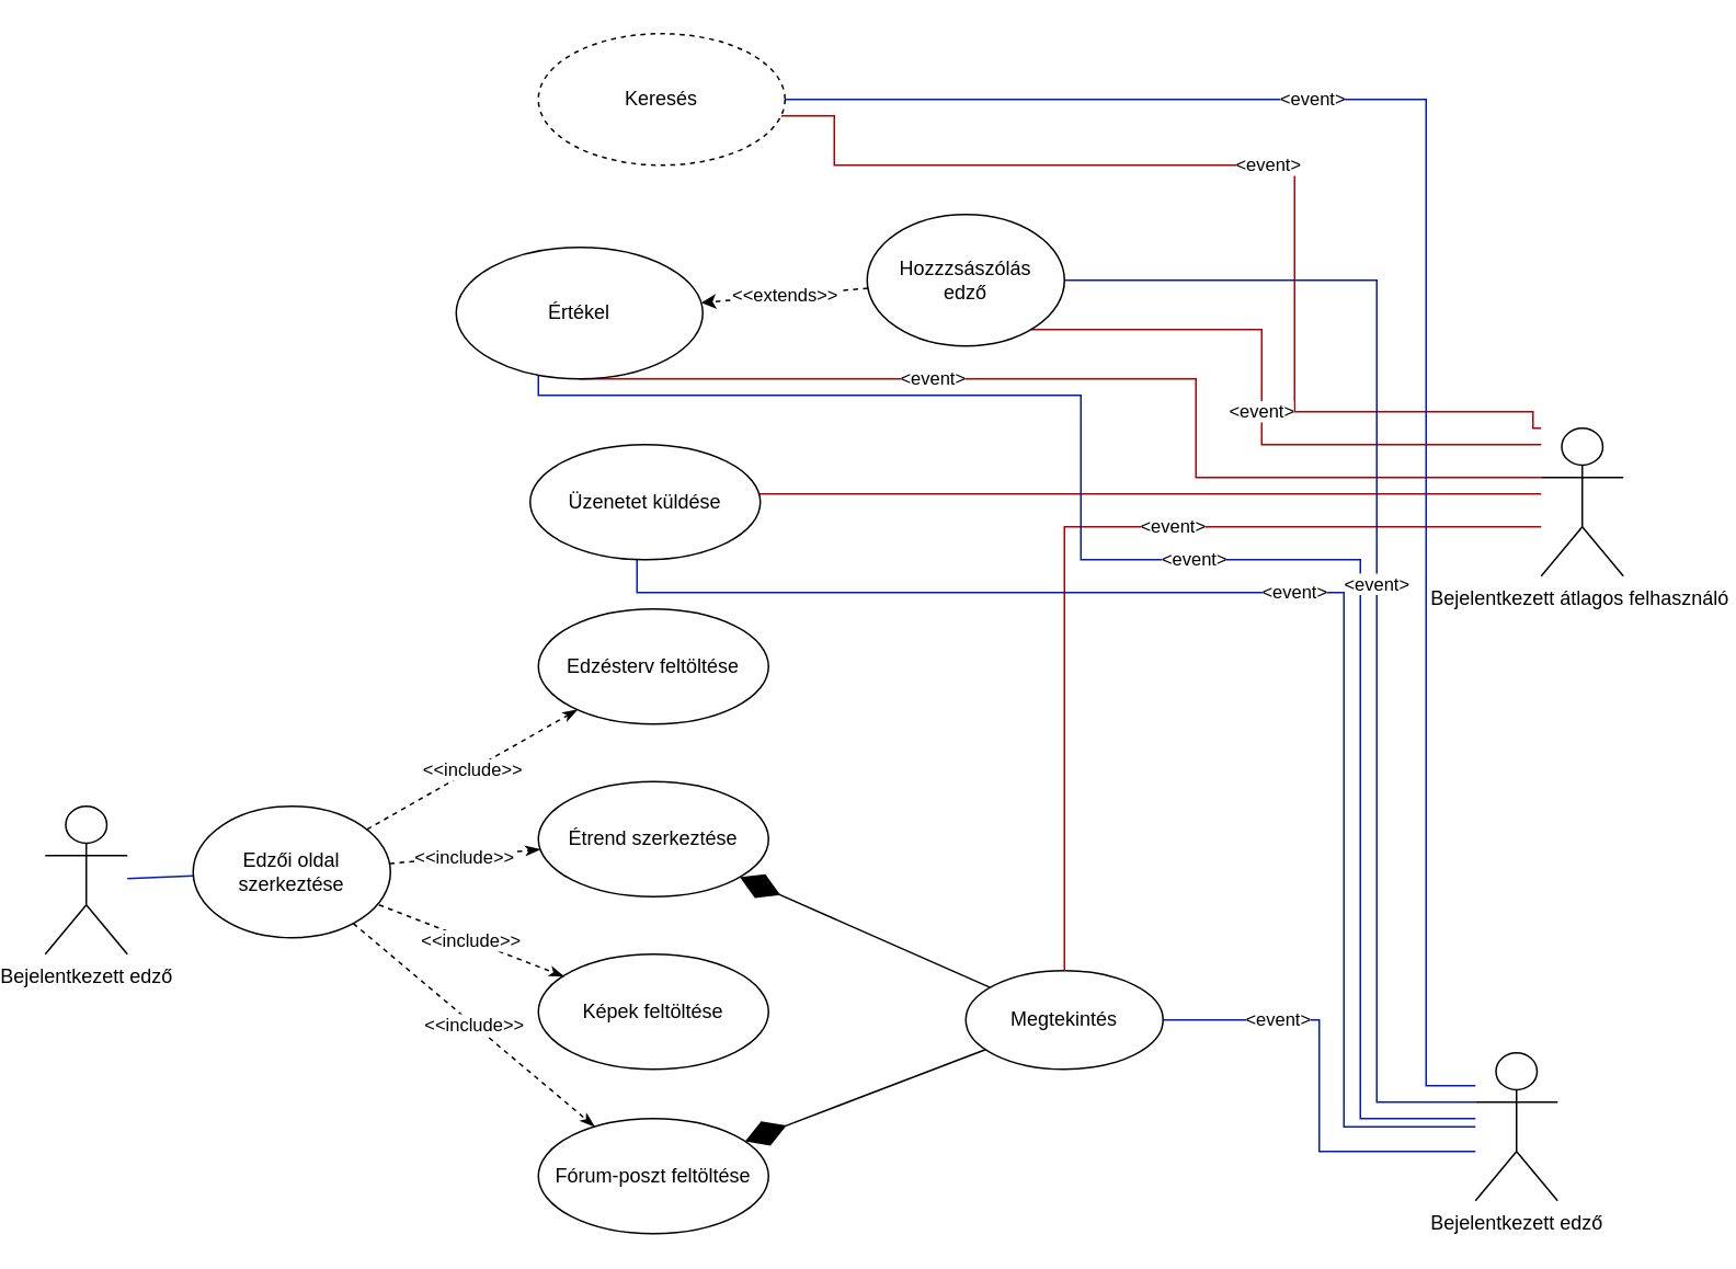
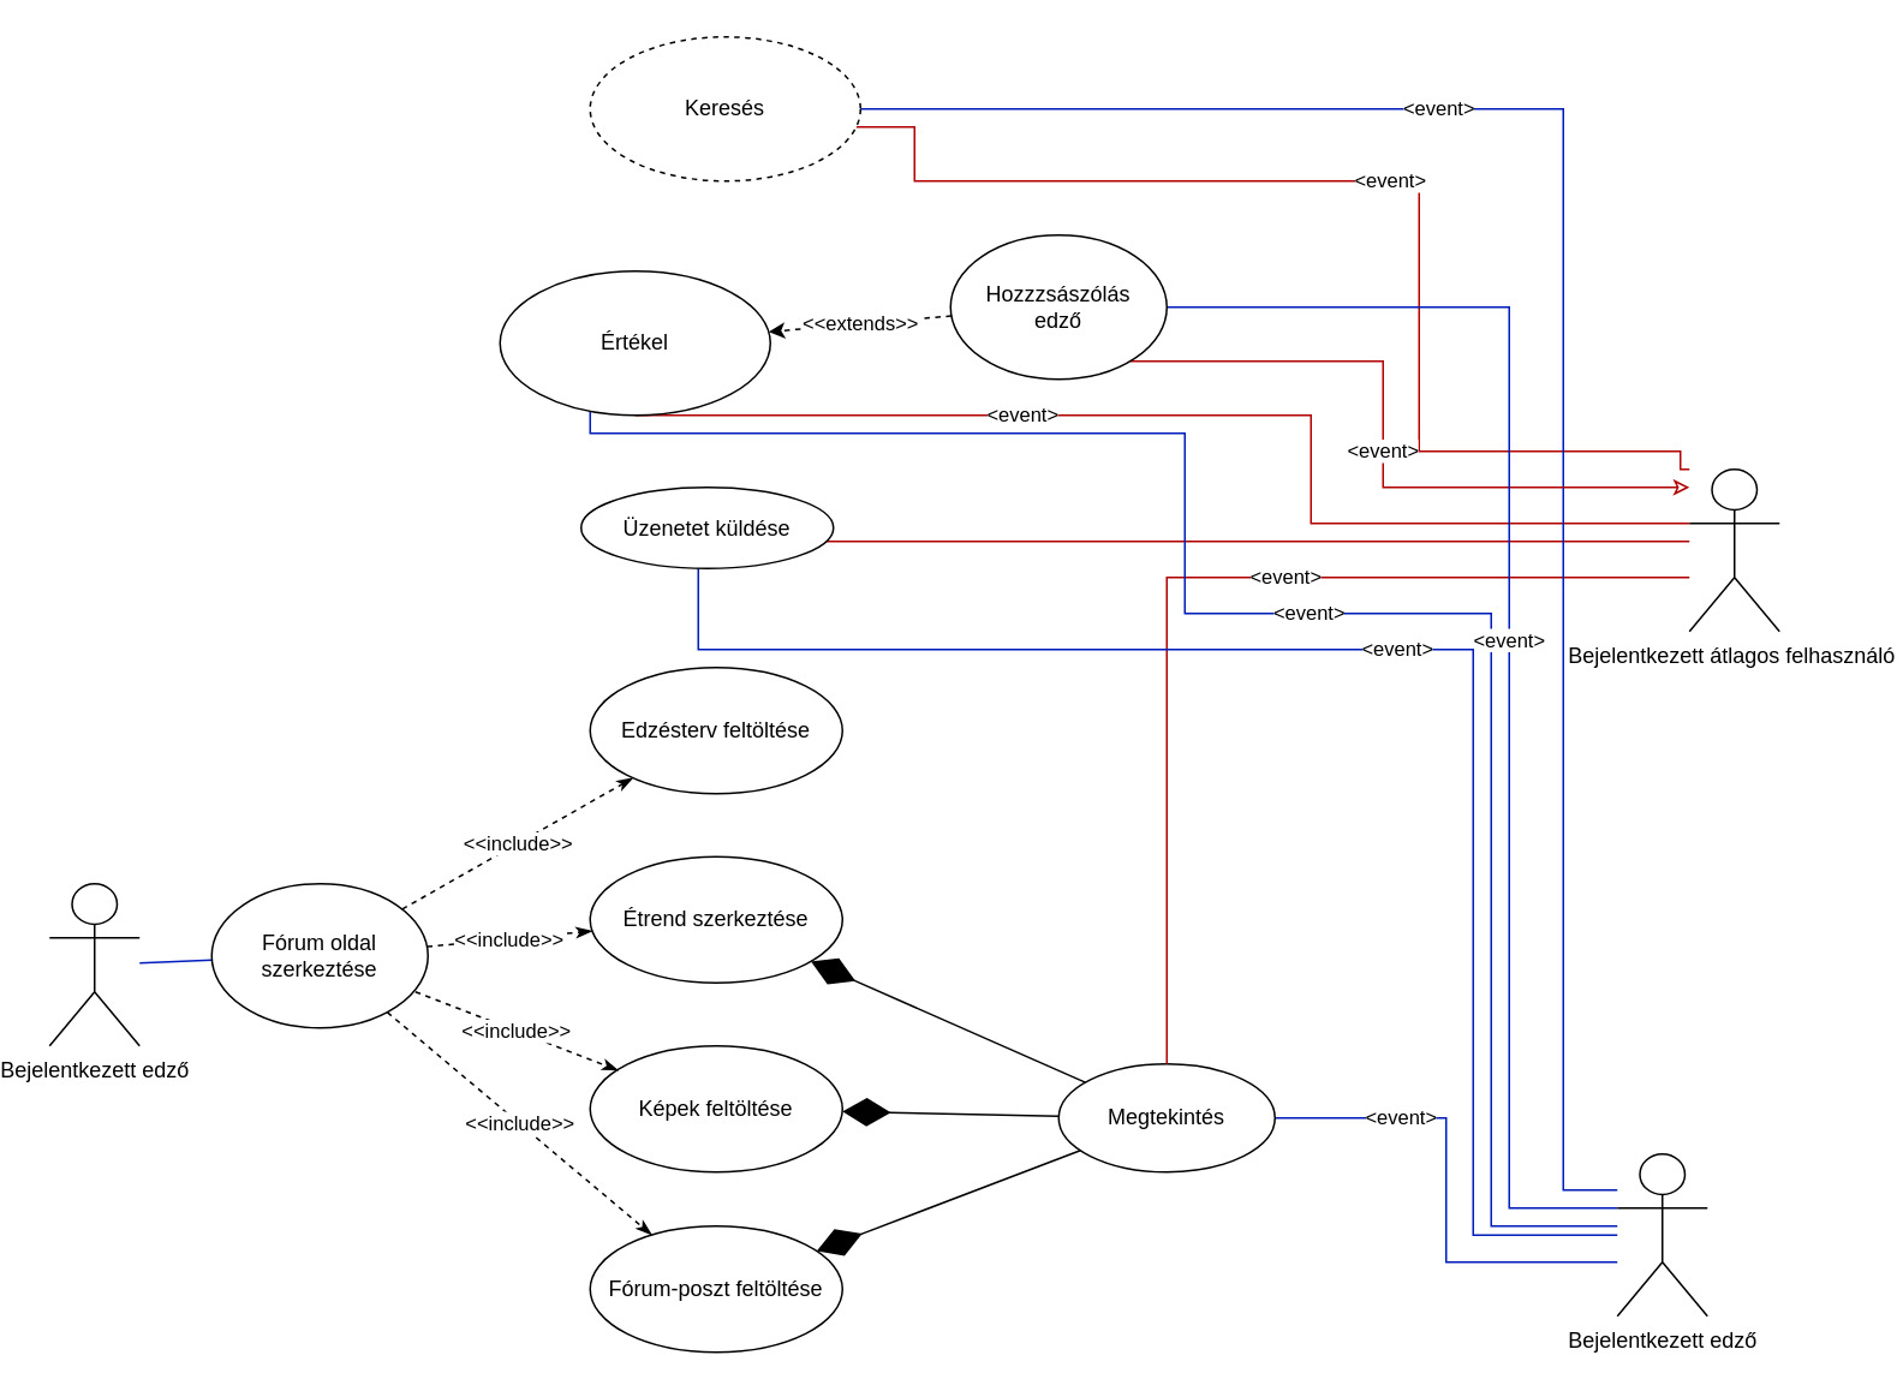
  <mxCell id="0" />
  <mxCell id="1" parent="0" />
  <mxCell id="2" style="edgeStyle=none;rounded=0;orthogonalLoop=1;jettySize=auto;html=1;endArrow=none;endFill=0;fillColor=#0050ef;strokeColor=#001DBC;" parent="1" source="3" target="13" edge="1"><mxGeometry relative="1" as="geometry" /></mxCell>
  <mxCell id="3" value="Bejelentkezett edző" style="shape=umlActor;verticalLabelPosition=bottom;verticalAlign=top;html=1;outlineConnect=0;" parent="1" vertex="1"><mxGeometry x="20" y="490" width="50" height="90" as="geometry" /></mxCell>
  <mxCell id="4" value="&amp;lt;event&amp;gt;" style="edgeStyle=orthogonalEdgeStyle;rounded=0;orthogonalLoop=1;jettySize=auto;html=1;endArrow=none;endFill=0;fillColor=#0050ef;strokeColor=#001DBC;" parent="1" source="5" target="11" edge="1"><mxGeometry x="0.481" relative="1" as="geometry"><Array as="points"><mxPoint x="795" y="700" /><mxPoint x="795" y="620" /></Array><mxPoint as="offset" /></mxGeometry></mxCell>
  <mxCell id="5" value="Bejelentkezett edző" style="shape=umlActor;verticalLabelPosition=bottom;verticalAlign=top;html=1;outlineConnect=0;" parent="1" vertex="1"><mxGeometry x="890" y="640" width="50" height="90" as="geometry" /></mxCell>
  <mxCell id="6" value="Bejelentkezett átlagos felhasználó&amp;nbsp;" style="shape=umlActor;verticalLabelPosition=bottom;verticalAlign=top;html=1;outlineConnect=0;" parent="1" vertex="1"><mxGeometry x="930" y="260" width="50" height="90" as="geometry" /></mxCell>
  <mxCell id="7" value="Étrend szerkeztése" style="ellipse;whiteSpace=wrap;html=1;" parent="1" vertex="1"><mxGeometry x="320" y="475" width="140" height="70" as="geometry" /></mxCell>
  <mxCell id="8" value="Edzésterv feltöltése" style="ellipse;whiteSpace=wrap;html=1;" parent="1" vertex="1"><mxGeometry x="320" y="370" width="140" height="70" as="geometry" /></mxCell>
  <mxCell id="9" value="Fórum-poszt feltöltése" style="ellipse;whiteSpace=wrap;html=1;" parent="1" vertex="1"><mxGeometry x="320" y="680" width="140" height="70" as="geometry" /></mxCell>
  <mxCell id="10" value="Képek feltöltése" style="ellipse;whiteSpace=wrap;html=1;" parent="1" vertex="1"><mxGeometry x="320" y="580" width="140" height="70" as="geometry" /></mxCell>
  <mxCell id="11" value="Megtekintés" style="ellipse;whiteSpace=wrap;html=1;" parent="1" vertex="1"><mxGeometry x="580" y="590" width="120" height="60" as="geometry" /></mxCell>
  <mxCell id="12" value="&amp;lt;event&amp;gt;" style="edgeStyle=orthogonalEdgeStyle;rounded=0;orthogonalLoop=1;jettySize=auto;html=1;endArrow=none;endFill=0;fillColor=#e51400;strokeColor=#B20000;" parent="1" source="6" target="11" edge="1"><mxGeometry x="-0.2" relative="1" as="geometry"><mxPoint x="920" y="420" as="sourcePoint" /><mxPoint x="610" y="550" as="targetPoint" /><Array as="points"><mxPoint x="640" y="320" /></Array><mxPoint as="offset" /></mxGeometry></mxCell>
- <mxCell id="13" value="Edzői oldal szerkeztése" style="ellipse;whiteSpace=wrap;html=1;" parent="1" vertex="1"><mxGeometry x="110" y="490" width="120" height="80" as="geometry" /></mxCell>
+ <mxCell id="13" value="Fórum oldal szerkeztése" style="ellipse;whiteSpace=wrap;html=1;" parent="1" vertex="1"><mxGeometry x="110" y="490" width="120" height="80" as="geometry" /></mxCell>
  <mxCell id="14" value="&amp;lt;&amp;lt;include&amp;gt;&amp;gt;" style="edgeStyle=none;rounded=0;orthogonalLoop=1;jettySize=auto;html=1;endArrow=classicThin;endFill=1;dashed=1;" parent="1" source="13" target="9" edge="1"><mxGeometry relative="1" as="geometry"><mxPoint x="431.851" y="693.833" as="sourcePoint" /><mxPoint x="602.671" y="526.707" as="targetPoint" /></mxGeometry></mxCell>
  <mxCell id="15" value="&amp;lt;&amp;lt;include&amp;gt;&amp;gt;" style="edgeStyle=none;rounded=0;orthogonalLoop=1;jettySize=auto;html=1;endArrow=classicThin;endFill=1;dashed=1;" parent="1" edge="1"><mxGeometry relative="1" as="geometry"><mxPoint x="223" y="549.956" as="sourcePoint" /><mxPoint x="335.63" y="593.586" as="targetPoint" /></mxGeometry></mxCell>
  <mxCell id="16" value="&amp;lt;&amp;lt;include&amp;gt;&amp;gt;" style="edgeStyle=none;rounded=0;orthogonalLoop=1;jettySize=auto;html=1;endArrow=classicThin;endFill=1;dashed=1;" parent="1" source="13" target="7" edge="1"><mxGeometry relative="1" as="geometry"><mxPoint x="451.851" y="713.833" as="sourcePoint" /><mxPoint x="622.671" y="546.707" as="targetPoint" /></mxGeometry></mxCell>
  <mxCell id="17" value="&amp;lt;&amp;lt;include&amp;gt;&amp;gt;" style="edgeStyle=none;rounded=0;orthogonalLoop=1;jettySize=auto;html=1;endArrow=classicThin;endFill=1;dashed=1;" parent="1" source="13" target="8" edge="1"><mxGeometry relative="1" as="geometry"><mxPoint x="461.851" y="723.833" as="sourcePoint" /><mxPoint x="632.671" y="556.707" as="targetPoint" /></mxGeometry></mxCell>
  <mxCell id="18" value="" style="endArrow=diamondThin;endFill=1;endSize=24;html=1;rounded=0;" parent="1" source="11" target="7" edge="1"><mxGeometry width="160" relative="1" as="geometry"><mxPoint x="585.337" y="553.224" as="sourcePoint" /><mxPoint x="460.002" y="506.777" as="targetPoint" /></mxGeometry></mxCell>
  <mxCell id="19" value="" style="endArrow=diamondThin;endFill=1;endSize=24;html=1;rounded=0;" parent="1" source="11" target="9" edge="1"><mxGeometry width="160" relative="1" as="geometry"><mxPoint x="615.337" y="726.444" as="sourcePoint" /><mxPoint x="490.002" y="679.997" as="targetPoint" /></mxGeometry></mxCell>
+ <mxCell id="20" value="" style="endArrow=diamondThin;endFill=1;endSize=24;html=1;rounded=0;" parent="1" source="11" target="10" edge="1"><mxGeometry width="160" relative="1" as="geometry"><mxPoint x="601.637" y="502.244" as="sourcePoint" /><mxPoint x="476.302" y="455.797" as="targetPoint" /></mxGeometry></mxCell>
  <mxCell id="21" style="edgeStyle=orthogonalEdgeStyle;rounded=0;orthogonalLoop=1;jettySize=auto;html=1;endArrow=none;endFill=0;fillColor=#e51400;strokeColor=#B20000;" parent="1" source="23" target="6" edge="1"><mxGeometry relative="1" as="geometry"><mxPoint x="420" y="180" as="sourcePoint" /><Array as="points"><mxPoint x="860" y="300" /><mxPoint x="860" y="300" /></Array></mxGeometry></mxCell>
  <mxCell id="22" value="&amp;lt;event&amp;gt;" style="edgeStyle=orthogonalEdgeStyle;rounded=0;orthogonalLoop=1;jettySize=auto;html=1;endArrow=none;endFill=0;fillColor=#0050ef;strokeColor=#001DBC;" parent="1" source="23" target="5" edge="1"><mxGeometry x="-0.017" relative="1" as="geometry"><Array as="points"><mxPoint x="380" y="360" /><mxPoint x="810" y="360" /><mxPoint x="810" y="685" /></Array><mxPoint as="offset" /></mxGeometry></mxCell>
- <mxCell id="23" value="Üzenetet küldése" style="ellipse;whiteSpace=wrap;html=1;" parent="1" vertex="1"><mxGeometry x="315" y="270" width="140" height="70" as="geometry" /></mxCell>
+ <mxCell id="23" value="Üzenetet küldése" style="ellipse;whiteSpace=wrap;html=1;" parent="1" vertex="1"><mxGeometry x="315" y="270" width="140" height="45" as="geometry" /></mxCell>
  <mxCell id="24" style="edgeStyle=orthogonalEdgeStyle;rounded=0;orthogonalLoop=1;jettySize=auto;html=1;endArrow=none;endFill=0;fillColor=#e51400;strokeColor=#B20000;" parent="1" source="27" target="6" edge="1"><mxGeometry relative="1" as="geometry"><mxPoint x="700" y="260" as="targetPoint" /><Array as="points"><mxPoint x="720" y="230" /><mxPoint x="720" y="290" /></Array><mxPoint x="640" y="230" as="sourcePoint" /></mxGeometry></mxCell>
  <mxCell id="25" value="&amp;lt;event&amp;gt;" style="edgeLabel;html=1;align=center;verticalAlign=middle;resizable=0;points=[];" parent="24" vertex="1" connectable="0"><mxGeometry x="-0.804" y="1" relative="1" as="geometry"><mxPoint x="151" as="offset" /></mxGeometry></mxCell>
  <mxCell id="26" value="&amp;lt;event&amp;gt;" style="edgeStyle=orthogonalEdgeStyle;rounded=0;orthogonalLoop=1;jettySize=auto;html=1;endArrow=none;endFill=0;fillColor=#0050ef;strokeColor=#001DBC;" parent="1" source="27" target="5" edge="1"><mxGeometry relative="1" as="geometry"><mxPoint x="600" y="240" as="sourcePoint" /><Array as="points"><mxPoint x="320" y="240" /><mxPoint x="650" y="240" /><mxPoint x="650" y="340" /><mxPoint x="820" y="340" /><mxPoint x="820" y="680" /></Array></mxGeometry></mxCell>
  <mxCell id="27" value="Értékel" style="ellipse;whiteSpace=wrap;html=1;" parent="1" vertex="1"><mxGeometry x="270" y="150" width="150" height="80" as="geometry" /></mxCell>
  <mxCell id="28" value="&amp;lt;event&amp;gt;" style="rounded=0;orthogonalLoop=1;jettySize=auto;html=1;endArrow=none;endFill=0;fillColor=#e51400;strokeColor=#B20000;edgeStyle=orthogonalEdgeStyle;" parent="1" source="30" target="6" edge="1"><mxGeometry relative="1" as="geometry"><Array as="points"><mxPoint x="500" y="70" /><mxPoint x="500" y="100" /><mxPoint x="780" y="100" /><mxPoint x="780" y="250" /><mxPoint x="925" y="250" /><mxPoint x="925" y="260" /></Array></mxGeometry></mxCell>
  <mxCell id="29" value="&amp;lt;event&amp;gt;" style="edgeStyle=orthogonalEdgeStyle;rounded=0;orthogonalLoop=1;jettySize=auto;html=1;endArrow=none;endFill=0;fillColor=#0050ef;strokeColor=#001DBC;" parent="1" source="30" target="5" edge="1"><mxGeometry x="-0.37" relative="1" as="geometry"><Array as="points"><mxPoint x="860" y="60" /><mxPoint x="860" y="660" /></Array><mxPoint as="offset" /></mxGeometry></mxCell>
  <mxCell id="30" value="Keresés" style="ellipse;whiteSpace=wrap;html=1;dashed=1;" parent="1" vertex="1"><mxGeometry x="320" y="20" width="150" height="80" as="geometry" /></mxCell>
  <mxCell id="31" value="&amp;lt;&amp;lt;extends&amp;gt;&amp;gt;" style="rounded=0;orthogonalLoop=1;jettySize=auto;html=1;dashed=1;" parent="1" source="34" target="27" edge="1"><mxGeometry relative="1" as="geometry" /></mxCell>
- <mxCell id="32" value="&amp;lt;event&amp;gt;" style="edgeStyle=orthogonalEdgeStyle;rounded=0;orthogonalLoop=1;jettySize=auto;html=1;endArrow=none;endFill=0;fillColor=#e51400;strokeColor=#B20000;" parent="1" source="34" target="6" edge="1"><mxGeometry relative="1" as="geometry"><Array as="points"><mxPoint x="760" y="200" /><mxPoint x="760" y="270" /></Array></mxGeometry></mxCell>
+ <mxCell id="32" value="&amp;lt;event&amp;gt;" style="edgeStyle=orthogonalEdgeStyle;rounded=0;orthogonalLoop=1;jettySize=auto;html=1;endArrow=classic;endFill=0;fillColor=#e51400;strokeColor=#B20000;" parent="1" source="34" target="6" edge="1"><mxGeometry relative="1" as="geometry"><Array as="points"><mxPoint x="760" y="200" /><mxPoint x="760" y="270" /></Array></mxGeometry></mxCell>
  <mxCell id="33" value="&amp;lt;event&amp;gt;" style="edgeStyle=orthogonalEdgeStyle;rounded=0;orthogonalLoop=1;jettySize=auto;html=1;exitX=1;exitY=0.5;exitDx=0;exitDy=0;endArrow=none;endFill=0;fillColor=#0050ef;strokeColor=#001DBC;" parent="1" source="34" target="5" edge="1"><mxGeometry relative="1" as="geometry"><Array as="points"><mxPoint x="830" y="170" /><mxPoint x="830" y="670" /></Array></mxGeometry></mxCell>
  <mxCell id="34" value="Hozzzsászólás&lt;br&gt;edző" style="ellipse;whiteSpace=wrap;html=1;" parent="1" vertex="1"><mxGeometry x="520" y="130" width="120" height="80" as="geometry" /></mxCell>
